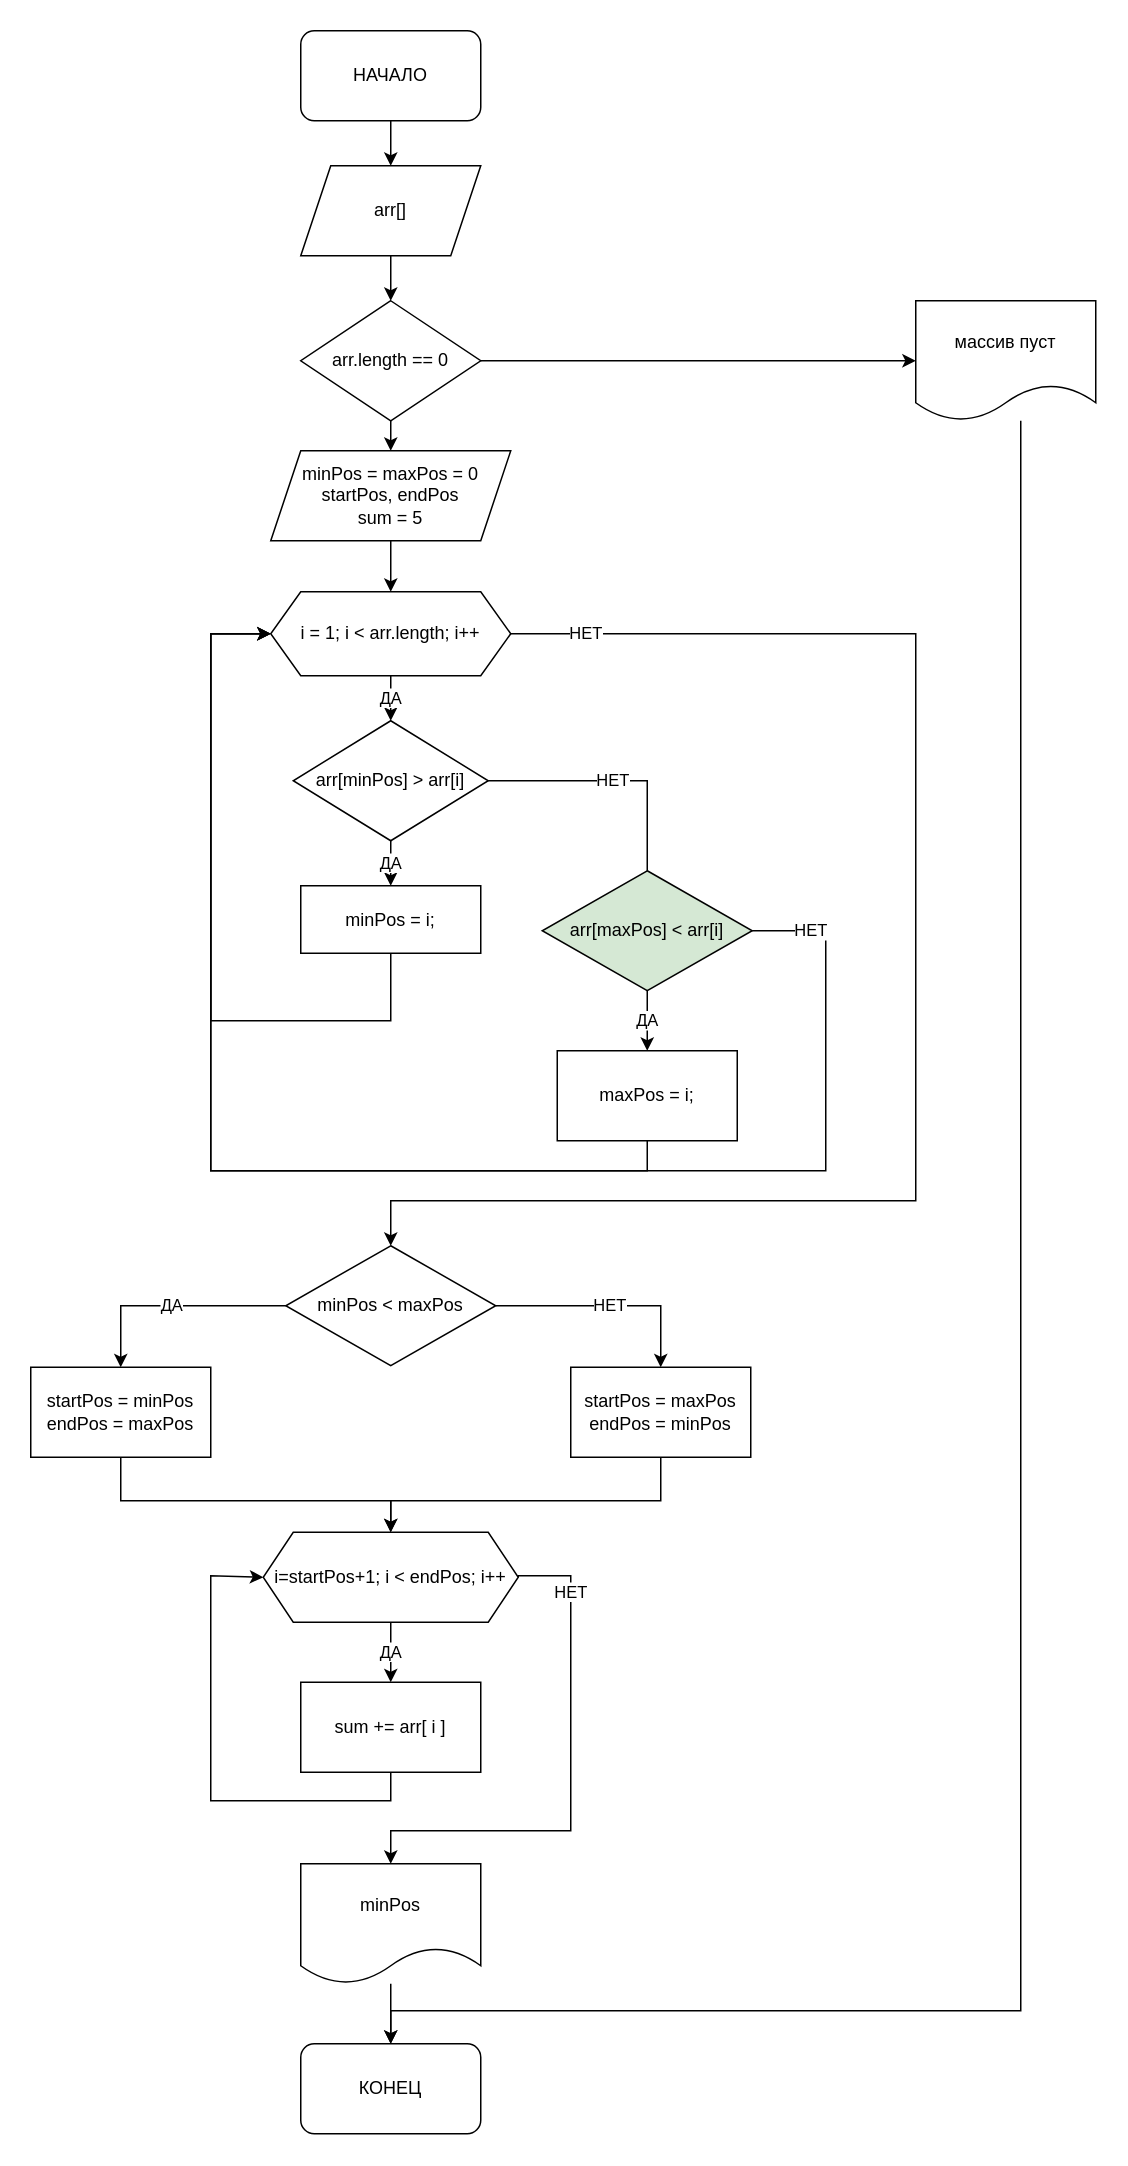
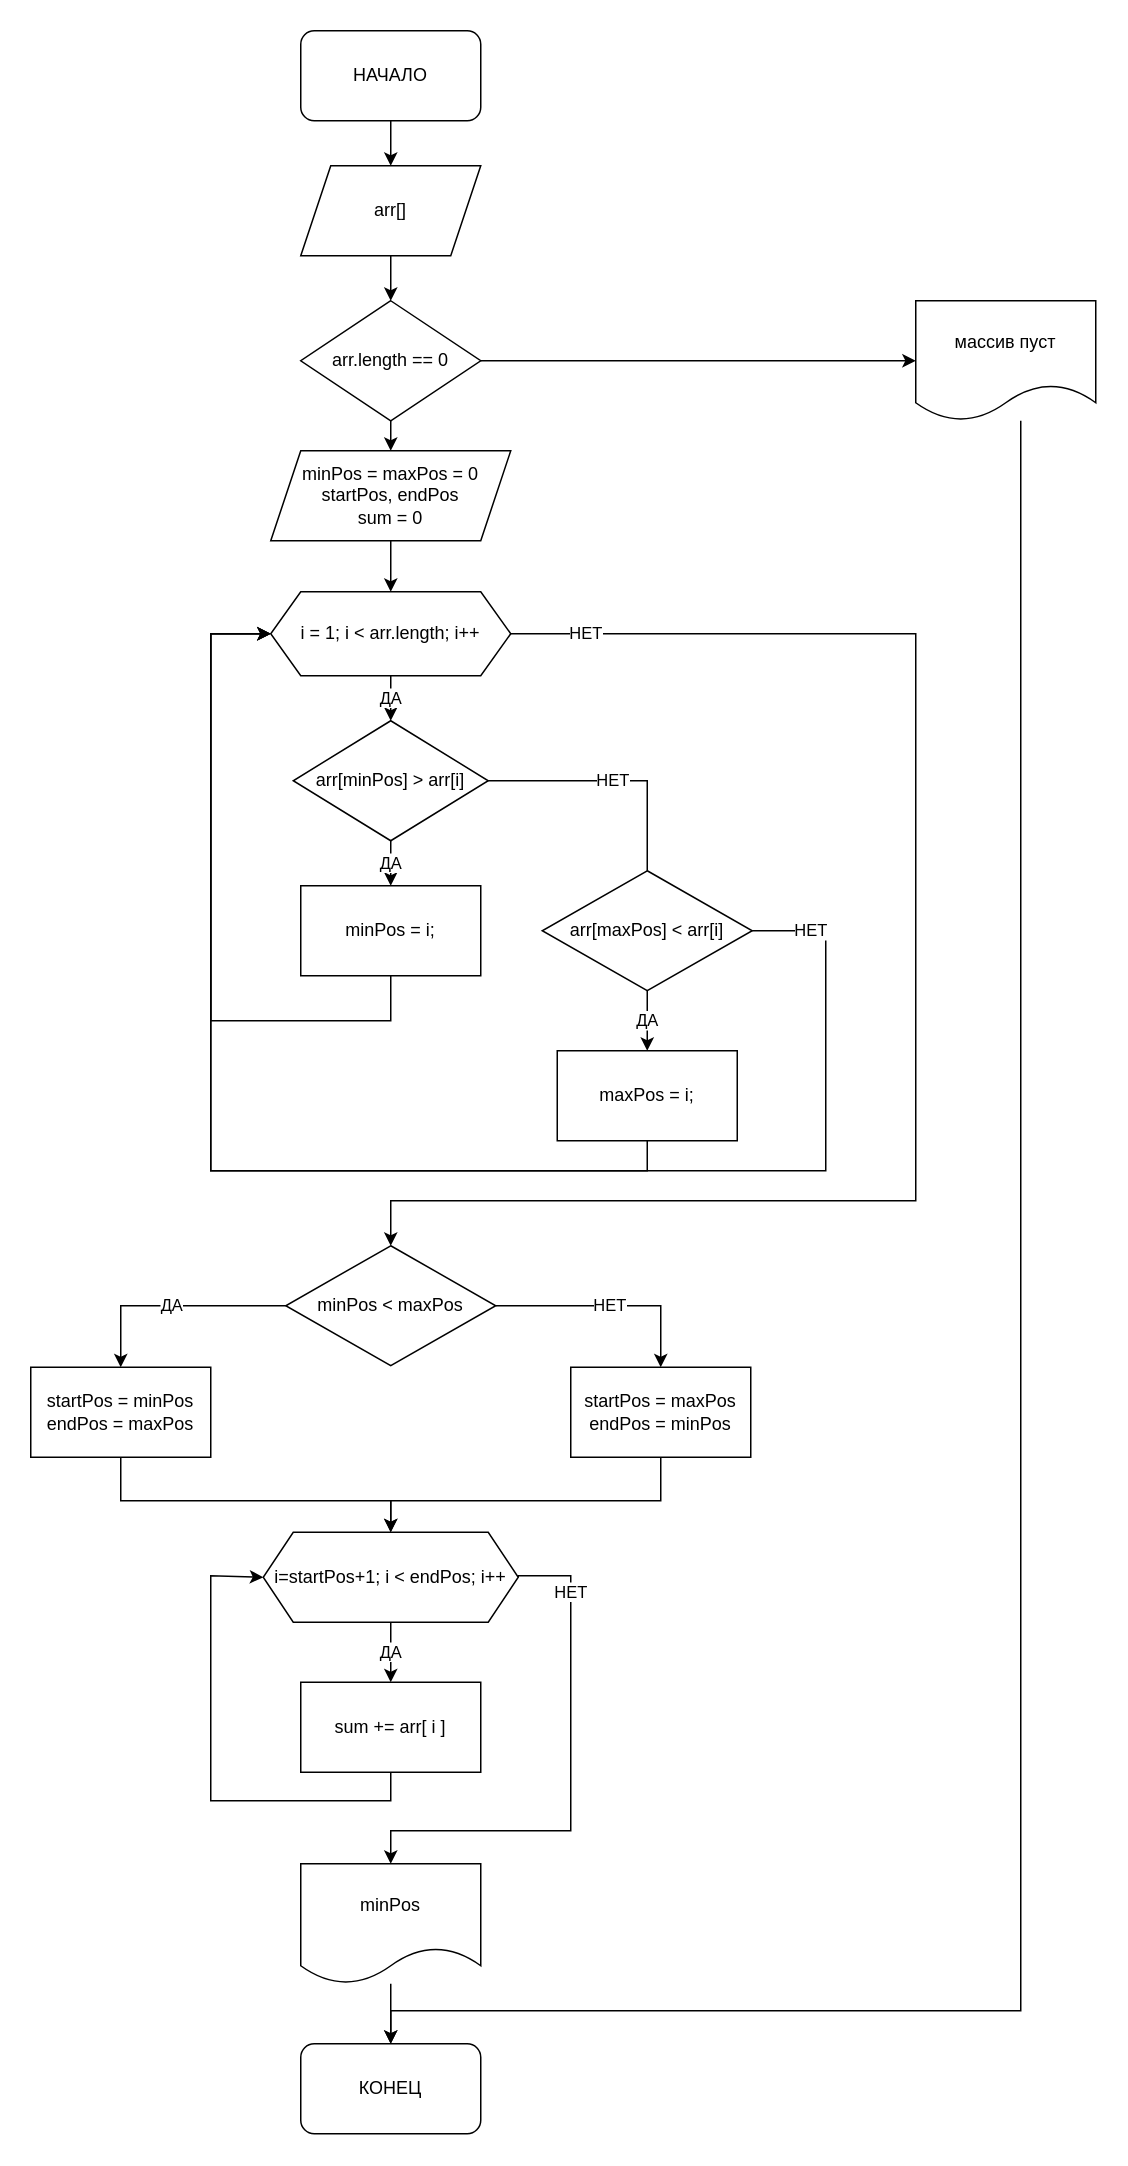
  <mxCell id="0" />
  <mxCell id="1" parent="0" />
  <mxCell id="2" style="edgeStyle=orthogonalEdgeStyle;rounded=0;orthogonalLoop=1;jettySize=auto;html=1;exitX=0.5;exitY=1;exitDx=0;exitDy=0;entryX=0.5;entryY=0;entryDx=0;entryDy=0;" edge="1" parent="1" source="3" target="5"><mxGeometry relative="1" as="geometry" /></mxCell>
  <mxCell id="3" value="НАЧАЛО" style="rounded=1;whiteSpace=wrap;html=1;" vertex="1" parent="1"><mxGeometry x="200" y="20" width="120" height="60" as="geometry" /></mxCell>
  <mxCell id="4" style="edgeStyle=orthogonalEdgeStyle;rounded=0;orthogonalLoop=1;jettySize=auto;html=1;exitX=0.5;exitY=1;exitDx=0;exitDy=0;entryX=0.5;entryY=0;entryDx=0;entryDy=0;" edge="1" parent="1" source="5" target="8"><mxGeometry relative="1" as="geometry" /></mxCell>
  <mxCell id="5" value="arr[]" style="shape=parallelogram;perimeter=parallelogramPerimeter;whiteSpace=wrap;html=1;fixedSize=1;" vertex="1" parent="1"><mxGeometry x="200" y="110" width="120" height="60" as="geometry" /></mxCell>
  <mxCell id="6" style="edgeStyle=orthogonalEdgeStyle;rounded=0;orthogonalLoop=1;jettySize=auto;html=1;exitX=1;exitY=0.5;exitDx=0;exitDy=0;entryX=0;entryY=0.5;entryDx=0;entryDy=0;" edge="1" parent="1" source="8" target="10"><mxGeometry relative="1" as="geometry" /></mxCell>
  <mxCell id="7" style="edgeStyle=orthogonalEdgeStyle;rounded=0;orthogonalLoop=1;jettySize=auto;html=1;exitX=0.5;exitY=1;exitDx=0;exitDy=0;entryX=0.5;entryY=0;entryDx=0;entryDy=0;" edge="1" parent="1" source="8" target="12"><mxGeometry relative="1" as="geometry" /></mxCell>
  <mxCell id="8" value="arr.length == 0" style="rhombus;whiteSpace=wrap;html=1;" vertex="1" parent="1"><mxGeometry x="200" y="200" width="120" height="80" as="geometry" /></mxCell>
  <mxCell id="9" style="edgeStyle=orthogonalEdgeStyle;rounded=0;orthogonalLoop=1;jettySize=auto;html=1;entryX=0.5;entryY=0;entryDx=0;entryDy=0;" edge="1" parent="1" source="10" target="40"><mxGeometry relative="1" as="geometry"><Array as="points"><mxPoint x="680" y="1340" /><mxPoint x="260" y="1340" /></Array></mxGeometry></mxCell>
  <mxCell id="10" value="массив пуст" style="shape=document;whiteSpace=wrap;html=1;boundedLbl=1;" vertex="1" parent="1"><mxGeometry x="610" y="200" width="120" height="80" as="geometry" /></mxCell>
  <mxCell id="11" style="edgeStyle=orthogonalEdgeStyle;rounded=0;orthogonalLoop=1;jettySize=auto;html=1;exitX=0.5;exitY=1;exitDx=0;exitDy=0;entryX=0.5;entryY=0;entryDx=0;entryDy=0;" edge="1" parent="1" source="12" target="15"><mxGeometry relative="1" as="geometry" /></mxCell>
- <mxCell id="12" value="minPos = maxPos = 0&lt;br&gt;startPos, endPos&lt;br&gt;sum = 5" style="shape=parallelogram;perimeter=parallelogramPerimeter;whiteSpace=wrap;html=1;fixedSize=1;" vertex="1" parent="1"><mxGeometry x="180" y="300" width="160" height="60" as="geometry" /></mxCell>
+ <mxCell id="12" value="minPos = maxPos = 0&lt;br&gt;startPos, endPos&lt;br&gt;sum = 0" style="shape=parallelogram;perimeter=parallelogramPerimeter;whiteSpace=wrap;html=1;fixedSize=1;" vertex="1" parent="1"><mxGeometry x="180" y="300" width="160" height="60" as="geometry" /></mxCell>
  <mxCell id="13" value="ДА" style="edgeStyle=orthogonalEdgeStyle;rounded=0;orthogonalLoop=1;jettySize=auto;html=1;exitX=0.5;exitY=1;exitDx=0;exitDy=0;entryX=0.5;entryY=0;entryDx=0;entryDy=0;" edge="1" parent="1" source="15" target="18"><mxGeometry relative="1" as="geometry" /></mxCell>
  <mxCell id="14" value="НЕТ" style="edgeStyle=orthogonalEdgeStyle;rounded=0;orthogonalLoop=1;jettySize=auto;html=1;exitX=1;exitY=0.5;exitDx=0;exitDy=0;entryX=0.5;entryY=0;entryDx=0;entryDy=0;" edge="1" parent="1" source="15" target="28"><mxGeometry x="-0.903" relative="1" as="geometry"><Array as="points"><mxPoint x="610" y="422" /><mxPoint x="610" y="800" /><mxPoint x="260" y="800" /></Array><mxPoint as="offset" /></mxGeometry></mxCell>
  <mxCell id="15" value="i = 1; i &amp;lt; arr.length; i++" style="shape=hexagon;perimeter=hexagonPerimeter2;whiteSpace=wrap;html=1;fixedSize=1;" vertex="1" parent="1"><mxGeometry x="180" y="394" width="160" height="56" as="geometry" /></mxCell>
  <mxCell id="16" value="ДА" style="edgeStyle=orthogonalEdgeStyle;rounded=0;orthogonalLoop=1;jettySize=auto;html=1;exitX=0.5;exitY=1;exitDx=0;exitDy=0;entryX=0.5;entryY=0;entryDx=0;entryDy=0;" edge="1" parent="1" source="18" target="20"><mxGeometry relative="1" as="geometry" /></mxCell>
  <mxCell id="17" value="НЕТ" style="edgeStyle=orthogonalEdgeStyle;rounded=0;orthogonalLoop=1;jettySize=auto;html=1;exitX=1;exitY=0.5;exitDx=0;exitDy=0;entryX=0.5;entryY=0;entryDx=0;entryDy=0;endArrow=none;" edge="1" parent="1" source="18" target="23"><mxGeometry relative="1" as="geometry" /></mxCell>
  <mxCell id="18" value="arr[minPos] &amp;gt; arr[i]" style="rhombus;whiteSpace=wrap;html=1;" vertex="1" parent="1"><mxGeometry x="195" y="480" width="130" height="80" as="geometry" /></mxCell>
  <mxCell id="19" style="edgeStyle=orthogonalEdgeStyle;rounded=0;orthogonalLoop=1;jettySize=auto;html=1;exitX=0.5;exitY=1;exitDx=0;exitDy=0;entryX=0;entryY=0.5;entryDx=0;entryDy=0;" edge="1" parent="1" source="20" target="15"><mxGeometry relative="1" as="geometry"><Array as="points"><mxPoint x="260" y="680" /><mxPoint x="140" y="680" /><mxPoint x="140" y="422" /></Array></mxGeometry></mxCell>
- <mxCell id="20" value="minPos = i;" style="rounded=0;whiteSpace=wrap;html=1;" vertex="1" parent="1"><mxGeometry x="200" y="590" width="120" height="45" as="geometry" /></mxCell>
+ <mxCell id="20" value="minPos = i;" style="rounded=0;whiteSpace=wrap;html=1;" vertex="1" parent="1"><mxGeometry x="200" y="590" width="120" height="60" as="geometry" /></mxCell>
  <mxCell id="21" value="ДА" style="edgeStyle=orthogonalEdgeStyle;rounded=0;orthogonalLoop=1;jettySize=auto;html=1;exitX=0.5;exitY=1;exitDx=0;exitDy=0;entryX=0.5;entryY=0;entryDx=0;entryDy=0;" edge="1" parent="1" source="23" target="25"><mxGeometry relative="1" as="geometry" /></mxCell>
  <mxCell id="22" value="НЕТ" style="edgeStyle=orthogonalEdgeStyle;rounded=0;orthogonalLoop=1;jettySize=auto;html=1;exitX=1;exitY=0.5;exitDx=0;exitDy=0;entryX=0;entryY=0.5;entryDx=0;entryDy=0;" edge="1" parent="1" source="23" target="15"><mxGeometry x="-0.924" relative="1" as="geometry"><Array as="points"><mxPoint x="550" y="620" /><mxPoint x="550" y="780" /><mxPoint x="140" y="780" /><mxPoint x="140" y="422" /></Array><mxPoint as="offset" /></mxGeometry></mxCell>
- <mxCell id="23" value="arr[maxPos] &amp;lt; arr[i]" style="rhombus;whiteSpace=wrap;html=1;fillColor=#d5e8d4;" vertex="1" parent="1"><mxGeometry x="361" y="580" width="140" height="80" as="geometry" /></mxCell>
+ <mxCell id="23" value="arr[maxPos] &amp;lt; arr[i]" style="rhombus;whiteSpace=wrap;html=1;" vertex="1" parent="1"><mxGeometry x="361" y="580" width="140" height="80" as="geometry" /></mxCell>
  <mxCell id="24" style="edgeStyle=orthogonalEdgeStyle;rounded=0;orthogonalLoop=1;jettySize=auto;html=1;exitX=0.5;exitY=1;exitDx=0;exitDy=0;entryX=0;entryY=0.5;entryDx=0;entryDy=0;" edge="1" parent="1" source="25" target="15"><mxGeometry relative="1" as="geometry"><Array as="points"><mxPoint x="431" y="780" /><mxPoint x="140" y="780" /><mxPoint x="140" y="422" /></Array></mxGeometry></mxCell>
  <mxCell id="25" value="maxPos = i;" style="rounded=0;whiteSpace=wrap;html=1;" vertex="1" parent="1"><mxGeometry x="371" y="700" width="120" height="60" as="geometry" /></mxCell>
  <mxCell id="26" value="ДА" style="edgeStyle=orthogonalEdgeStyle;rounded=0;orthogonalLoop=1;jettySize=auto;html=1;" edge="1" parent="1" source="28" target="30"><mxGeometry relative="1" as="geometry" /></mxCell>
  <mxCell id="27" value="НЕТ" style="edgeStyle=orthogonalEdgeStyle;rounded=0;orthogonalLoop=1;jettySize=auto;html=1;" edge="1" parent="1" source="28" target="32"><mxGeometry relative="1" as="geometry" /></mxCell>
  <mxCell id="28" value="minPos &amp;lt; maxPos" style="rhombus;whiteSpace=wrap;html=1;" vertex="1" parent="1"><mxGeometry x="190" y="830" width="140" height="80" as="geometry" /></mxCell>
  <mxCell id="29" style="edgeStyle=orthogonalEdgeStyle;rounded=0;orthogonalLoop=1;jettySize=auto;html=1;entryX=0.5;entryY=0;entryDx=0;entryDy=0;exitX=0.5;exitY=1;exitDx=0;exitDy=0;" edge="1" parent="1" source="30" target="35"><mxGeometry relative="1" as="geometry"><Array as="points"><mxPoint x="80" y="1000" /><mxPoint x="260" y="1000" /></Array></mxGeometry></mxCell>
  <mxCell id="30" value="startPos = minPos&lt;br&gt;endPos = maxPos" style="rounded=0;whiteSpace=wrap;html=1;" vertex="1" parent="1"><mxGeometry x="20" y="911" width="120" height="60" as="geometry" /></mxCell>
  <mxCell id="31" style="edgeStyle=orthogonalEdgeStyle;rounded=0;orthogonalLoop=1;jettySize=auto;html=1;entryX=0.5;entryY=0;entryDx=0;entryDy=0;" edge="1" parent="1" source="32" target="35"><mxGeometry relative="1" as="geometry"><Array as="points"><mxPoint x="440" y="1000" /><mxPoint x="260" y="1000" /></Array></mxGeometry></mxCell>
  <mxCell id="32" value="startPos = maxPos&lt;br&gt;endPos = minPos" style="rounded=0;whiteSpace=wrap;html=1;" vertex="1" parent="1"><mxGeometry x="380" y="911" width="120" height="60" as="geometry" /></mxCell>
  <mxCell id="33" value="ДА" style="edgeStyle=orthogonalEdgeStyle;rounded=0;orthogonalLoop=1;jettySize=auto;html=1;exitX=0.5;exitY=1;exitDx=0;exitDy=0;entryX=0.5;entryY=0;entryDx=0;entryDy=0;" edge="1" parent="1" source="35" target="37"><mxGeometry relative="1" as="geometry" /></mxCell>
  <mxCell id="34" value="НЕТ" style="edgeStyle=orthogonalEdgeStyle;rounded=0;orthogonalLoop=1;jettySize=auto;html=1;exitX=1;exitY=0.5;exitDx=0;exitDy=0;" edge="1" parent="1" source="35" target="39"><mxGeometry x="-0.728" relative="1" as="geometry"><Array as="points"><mxPoint x="345" y="1050" /><mxPoint x="380" y="1050" /><mxPoint x="380" y="1220" /><mxPoint x="260" y="1220" /></Array><mxPoint as="offset" /></mxGeometry></mxCell>
  <mxCell id="35" value="i=startPos+1; i &amp;lt; endPos; i++" style="shape=hexagon;perimeter=hexagonPerimeter2;whiteSpace=wrap;html=1;fixedSize=1;" vertex="1" parent="1"><mxGeometry x="175" y="1021" width="170" height="60" as="geometry" /></mxCell>
  <mxCell id="36" style="edgeStyle=orthogonalEdgeStyle;rounded=0;orthogonalLoop=1;jettySize=auto;html=1;exitX=0.5;exitY=1;exitDx=0;exitDy=0;entryX=0;entryY=0.5;entryDx=0;entryDy=0;" edge="1" parent="1" source="37" target="35"><mxGeometry relative="1" as="geometry"><mxPoint x="130" y="1150" as="targetPoint" /><Array as="points"><mxPoint x="260" y="1200" /><mxPoint x="140" y="1200" /><mxPoint x="140" y="1050" /></Array></mxGeometry></mxCell>
  <mxCell id="37" value="sum += arr[ i ]" style="rounded=0;whiteSpace=wrap;html=1;" vertex="1" parent="1"><mxGeometry x="200" y="1121" width="120" height="60" as="geometry" /></mxCell>
  <mxCell id="38" style="edgeStyle=orthogonalEdgeStyle;rounded=0;orthogonalLoop=1;jettySize=auto;html=1;" edge="1" parent="1" source="39" target="40"><mxGeometry relative="1" as="geometry" /></mxCell>
  <mxCell id="39" value="minPos" style="shape=document;whiteSpace=wrap;html=1;boundedLbl=1;" vertex="1" parent="1"><mxGeometry x="200" y="1242" width="120" height="80" as="geometry" /></mxCell>
  <mxCell id="40" value="КОНЕЦ" style="rounded=1;whiteSpace=wrap;html=1;" vertex="1" parent="1"><mxGeometry x="200" y="1362" width="120" height="60" as="geometry" /></mxCell>
